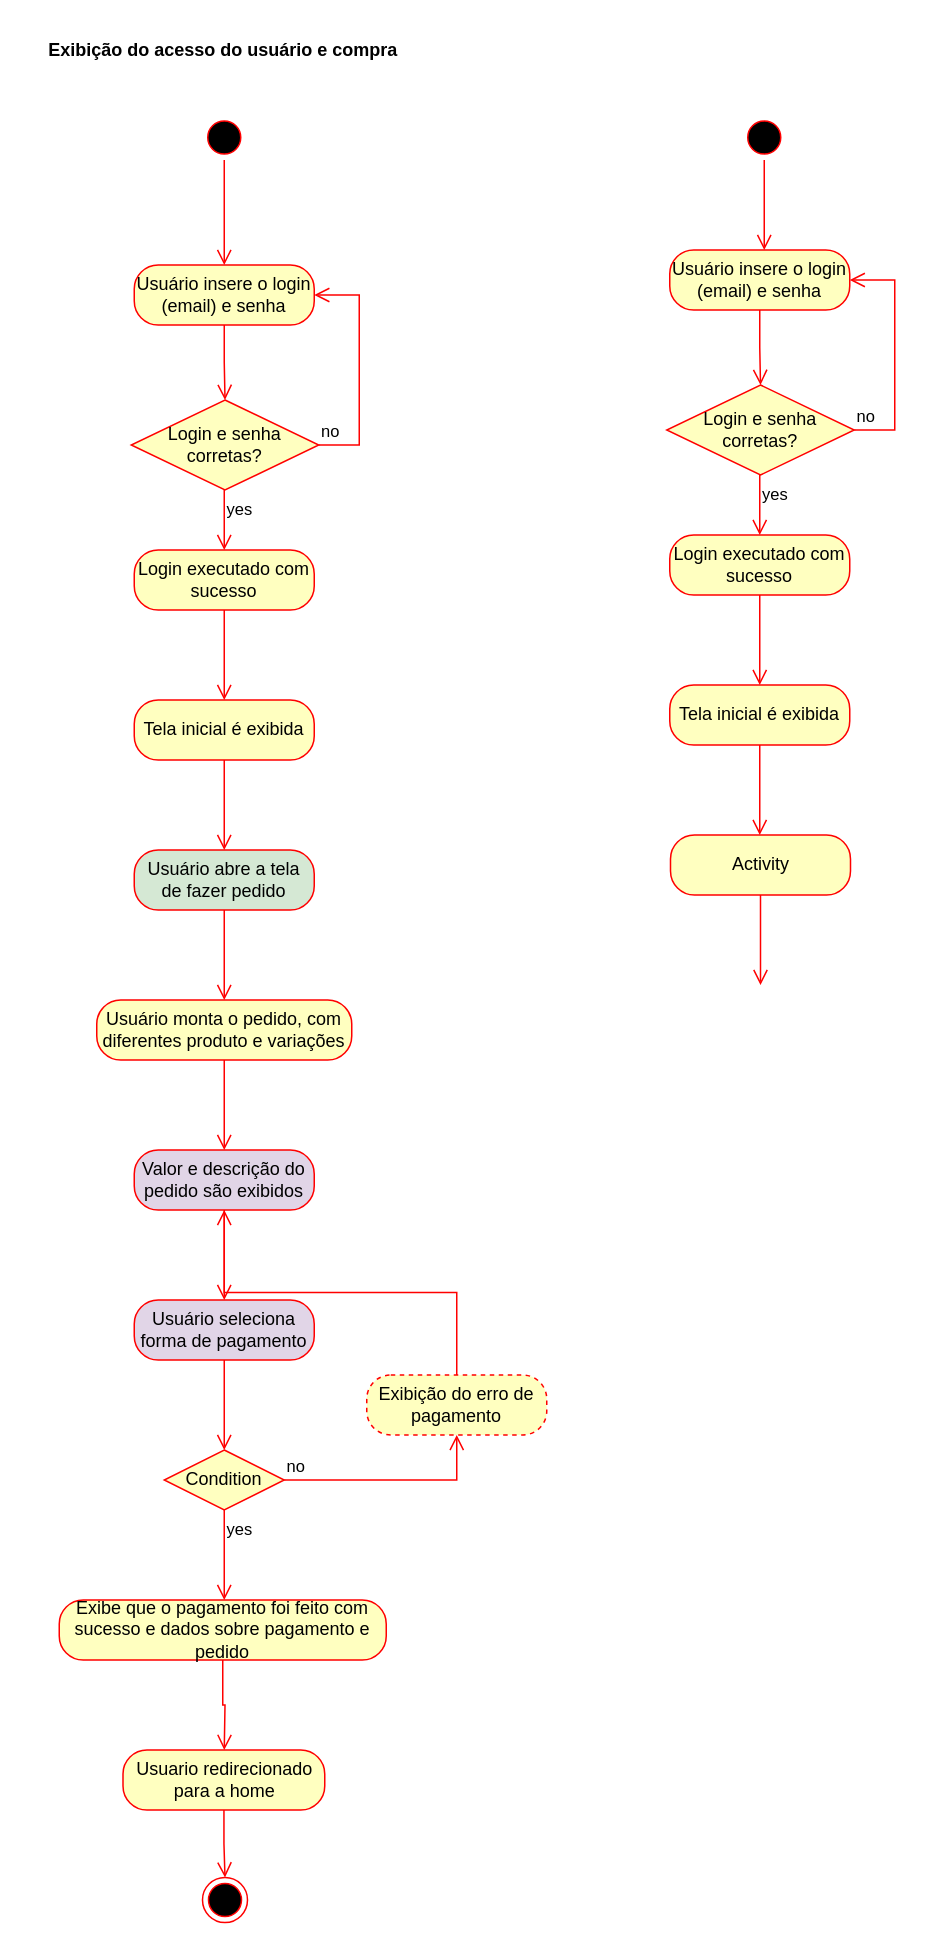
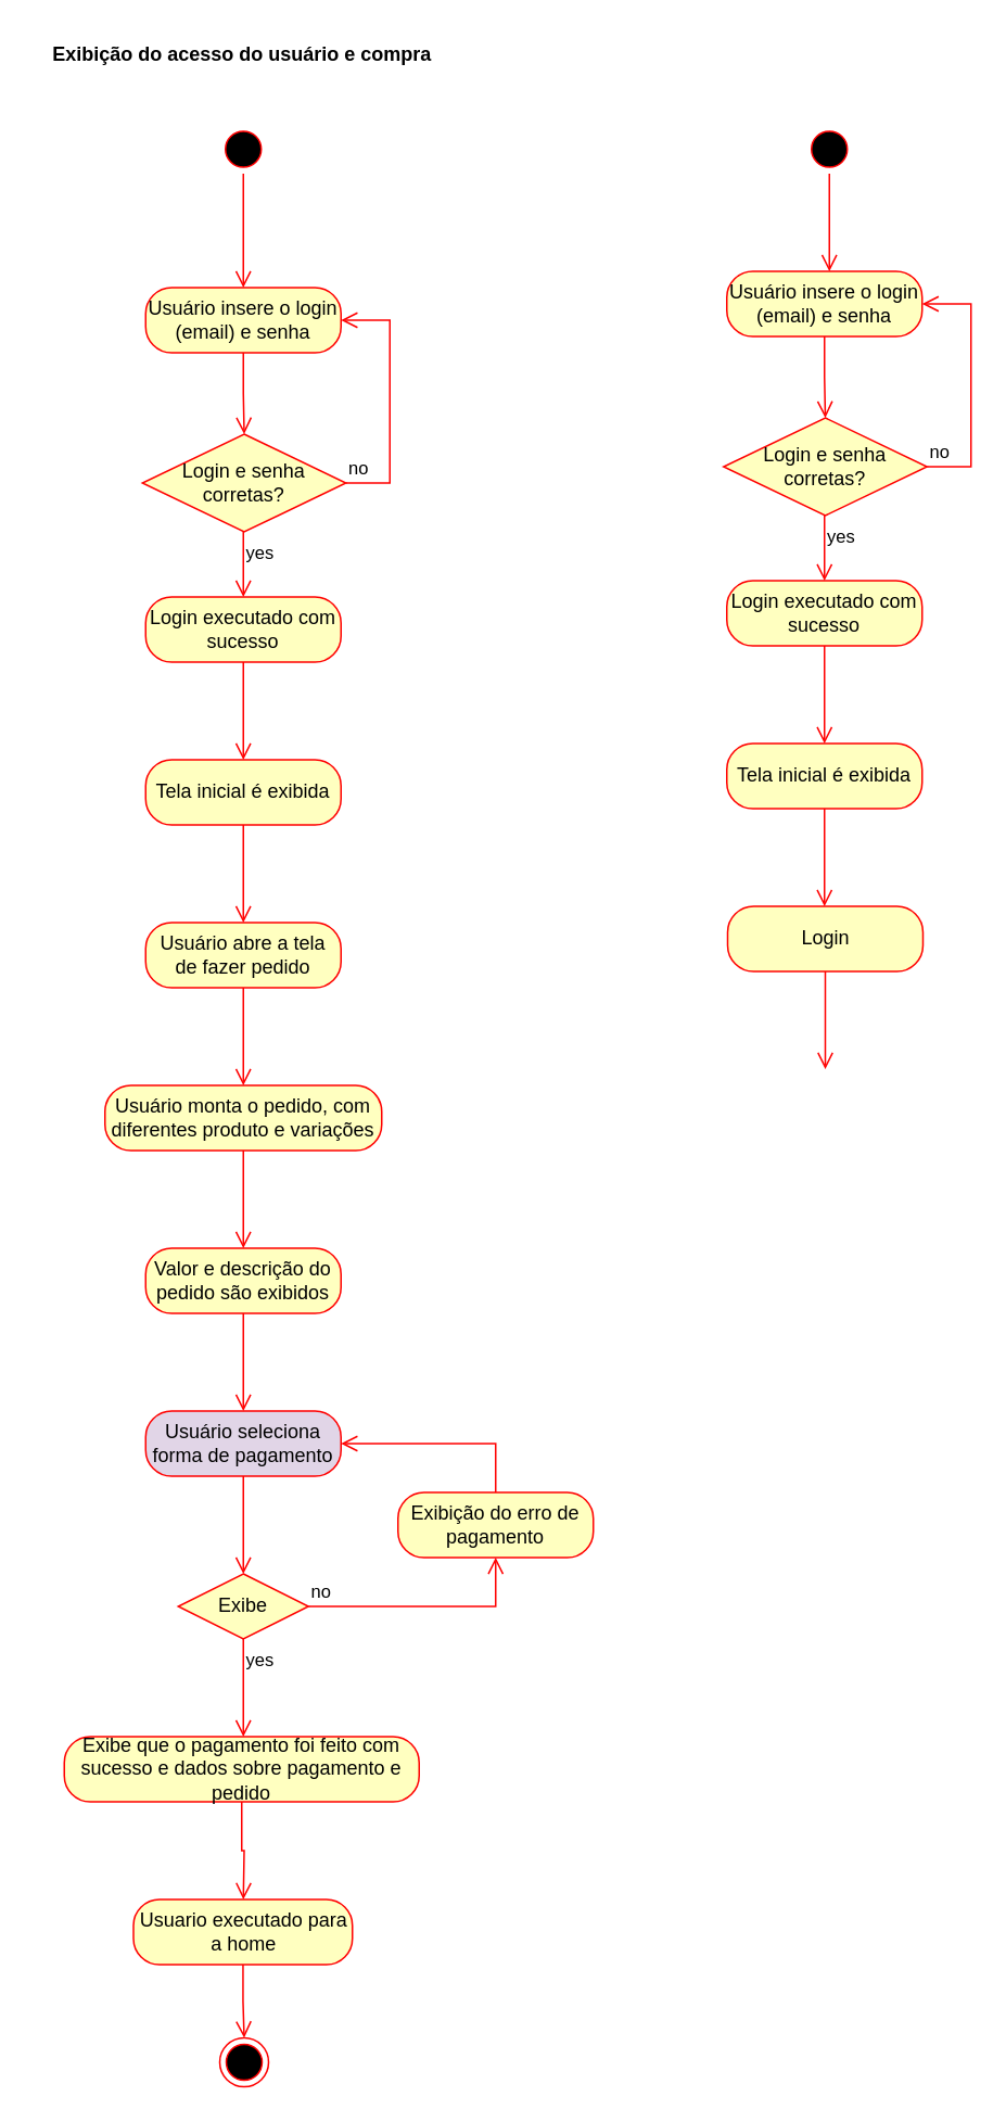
  <mxCell id="0" />
  <mxCell id="1" parent="0" />
  <mxCell id="2" value="" style="ellipse;html=1;shape=startState;fillColor=#000000;strokeColor=#ff0000;" vertex="1" parent="1"><mxGeometry x="134" y="76" width="30" height="30" as="geometry" /></mxCell>
  <mxCell id="3" value="" style="edgeStyle=orthogonalEdgeStyle;html=1;verticalAlign=bottom;endArrow=open;endSize=8;strokeColor=#ff0000;rounded=0;entryX=0.5;entryY=0;entryDx=0;entryDy=0;" edge="1" source="2" parent="1" target="4"><mxGeometry relative="1" as="geometry"><mxPoint x="149" y="166" as="targetPoint" /></mxGeometry></mxCell>
  <mxCell id="4" value="Usuário insere o login (email) e senha" style="rounded=1;whiteSpace=wrap;html=1;arcSize=40;fontColor=#000000;fillColor=#ffffc0;strokeColor=#ff0000;" vertex="1" parent="1"><mxGeometry x="89" y="176" width="120" height="40" as="geometry" /></mxCell>
  <mxCell id="5" value="" style="edgeStyle=orthogonalEdgeStyle;html=1;verticalAlign=bottom;endArrow=open;endSize=8;strokeColor=#ff0000;rounded=0;entryX=0.5;entryY=0;entryDx=0;entryDy=0;" edge="1" source="4" parent="1" target="6"><mxGeometry relative="1" as="geometry"><mxPoint x="149" y="256" as="targetPoint" /></mxGeometry></mxCell>
  <mxCell id="6" value="Login e senha corretas?" style="rhombus;whiteSpace=wrap;html=1;fontColor=#000000;fillColor=#ffffc0;strokeColor=#ff0000;" vertex="1" parent="1"><mxGeometry x="87" y="266" width="125" height="60" as="geometry" /></mxCell>
  <mxCell id="7" value="no" style="edgeStyle=orthogonalEdgeStyle;html=1;align=left;verticalAlign=bottom;endArrow=open;endSize=8;strokeColor=#ff0000;rounded=0;entryX=1;entryY=0.5;entryDx=0;entryDy=0;exitX=1;exitY=0.5;exitDx=0;exitDy=0;" edge="1" source="6" parent="1" target="4"><mxGeometry x="-1" relative="1" as="geometry"><mxPoint x="289" y="286" as="targetPoint" /><Array as="points"><mxPoint x="239" y="296" /><mxPoint x="239" y="196" /></Array></mxGeometry></mxCell>
  <mxCell id="8" value="yes" style="edgeStyle=orthogonalEdgeStyle;html=1;align=left;verticalAlign=top;endArrow=open;endSize=8;strokeColor=#ff0000;rounded=0;" edge="1" source="6" parent="1"><mxGeometry x="-1" relative="1" as="geometry"><mxPoint x="149" y="366" as="targetPoint" /></mxGeometry></mxCell>
  <mxCell id="9" value="Login executado com sucesso" style="rounded=1;whiteSpace=wrap;html=1;arcSize=40;fontColor=#000000;fillColor=#ffffc0;strokeColor=#ff0000;" vertex="1" parent="1"><mxGeometry x="89" y="366" width="120" height="40" as="geometry" /></mxCell>
  <mxCell id="10" value="" style="edgeStyle=orthogonalEdgeStyle;html=1;verticalAlign=bottom;endArrow=open;endSize=8;strokeColor=#ff0000;rounded=0;" edge="1" source="9" parent="1"><mxGeometry relative="1" as="geometry"><mxPoint x="149" y="466" as="targetPoint" /></mxGeometry></mxCell>
  <mxCell id="11" value="Tela inicial é exibida" style="rounded=1;whiteSpace=wrap;html=1;arcSize=40;fontColor=#000000;fillColor=#ffffc0;strokeColor=#ff0000;" vertex="1" parent="1"><mxGeometry x="89" y="466" width="120" height="40" as="geometry" /></mxCell>
  <mxCell id="12" value="" style="edgeStyle=orthogonalEdgeStyle;html=1;verticalAlign=bottom;endArrow=open;endSize=8;strokeColor=#ff0000;rounded=0;" edge="1" source="11" parent="1"><mxGeometry relative="1" as="geometry"><mxPoint x="149" y="566" as="targetPoint" /></mxGeometry></mxCell>
- <mxCell id="13" value="Usuário abre a tela de fazer pedido" style="rounded=1;whiteSpace=wrap;html=1;arcSize=40;fontColor=#000000;fillColor=#d5e8d4;strokeColor=#ff0000;" vertex="1" parent="1"><mxGeometry x="89" y="566" width="120" height="40" as="geometry" /></mxCell>
+ <mxCell id="13" value="Usuário abre a tela de fazer pedido" style="rounded=1;whiteSpace=wrap;html=1;arcSize=40;fontColor=#000000;fillColor=#ffffc0;strokeColor=#ff0000;" vertex="1" parent="1"><mxGeometry x="89" y="566" width="120" height="40" as="geometry" /></mxCell>
  <mxCell id="14" value="" style="edgeStyle=orthogonalEdgeStyle;html=1;verticalAlign=bottom;endArrow=open;endSize=8;strokeColor=#ff0000;rounded=0;" edge="1" source="13" parent="1"><mxGeometry relative="1" as="geometry"><mxPoint x="149" y="666" as="targetPoint" /></mxGeometry></mxCell>
  <mxCell id="15" value="Usuário monta o pedido, com diferentes produto e variações" style="rounded=1;whiteSpace=wrap;html=1;arcSize=40;fontColor=#000000;fillColor=#ffffc0;strokeColor=#ff0000;" vertex="1" parent="1"><mxGeometry x="64" y="666" width="170" height="40" as="geometry" /></mxCell>
  <mxCell id="16" value="" style="edgeStyle=orthogonalEdgeStyle;html=1;verticalAlign=bottom;endArrow=open;endSize=8;strokeColor=#ff0000;rounded=0;" edge="1" source="15" parent="1"><mxGeometry relative="1" as="geometry"><mxPoint x="149" y="766" as="targetPoint" /></mxGeometry></mxCell>
- <mxCell id="17" value="Valor e descrição do pedido são exibidos" style="rounded=1;whiteSpace=wrap;html=1;arcSize=40;fontColor=#000000;fillColor=#e1d5e7;strokeColor=#ff0000;" vertex="1" parent="1"><mxGeometry x="89" y="766" width="120" height="40" as="geometry" /></mxCell>
+ <mxCell id="17" value="Valor e descrição do pedido são exibidos" style="rounded=1;whiteSpace=wrap;html=1;arcSize=40;fontColor=#000000;fillColor=#ffffc0;strokeColor=#ff0000;" vertex="1" parent="1"><mxGeometry x="89" y="766" width="120" height="40" as="geometry" /></mxCell>
  <mxCell id="18" value="" style="edgeStyle=orthogonalEdgeStyle;html=1;verticalAlign=bottom;endArrow=open;endSize=8;strokeColor=#ff0000;rounded=0;" edge="1" source="17" parent="1"><mxGeometry relative="1" as="geometry"><mxPoint x="149" y="866" as="targetPoint" /></mxGeometry></mxCell>
  <mxCell id="19" value="Usuário seleciona forma de pagamento" style="rounded=1;whiteSpace=wrap;html=1;arcSize=40;fontColor=#000000;fillColor=#e1d5e7;strokeColor=#ff0000;" vertex="1" parent="1"><mxGeometry x="89" y="866" width="120" height="40" as="geometry" /></mxCell>
  <mxCell id="20" value="" style="edgeStyle=orthogonalEdgeStyle;html=1;verticalAlign=bottom;endArrow=open;endSize=8;strokeColor=#ff0000;rounded=0;" edge="1" source="19" parent="1"><mxGeometry relative="1" as="geometry"><mxPoint x="149" y="966" as="targetPoint" /></mxGeometry></mxCell>
- <mxCell id="21" value="Condition" style="rhombus;whiteSpace=wrap;html=1;fontColor=#000000;fillColor=#ffffc0;strokeColor=#ff0000;" vertex="1" parent="1"><mxGeometry x="109" y="966" width="80" height="40" as="geometry" /></mxCell>
+ <mxCell id="21" value="Exibe" style="rhombus;whiteSpace=wrap;html=1;fontColor=#000000;fillColor=#ffffc0;strokeColor=#ff0000;" vertex="1" parent="1"><mxGeometry x="109" y="966" width="80" height="40" as="geometry" /></mxCell>
  <mxCell id="22" value="no" style="edgeStyle=orthogonalEdgeStyle;html=1;align=left;verticalAlign=bottom;endArrow=open;endSize=8;strokeColor=#ff0000;rounded=0;" edge="1" source="21" parent="1" target="24"><mxGeometry x="-1" relative="1" as="geometry"><mxPoint x="284" y="986" as="targetPoint" /><Array as="points"><mxPoint x="304" y="986" /></Array></mxGeometry></mxCell>
  <mxCell id="23" value="yes" style="edgeStyle=orthogonalEdgeStyle;html=1;align=left;verticalAlign=top;endArrow=open;endSize=8;strokeColor=#ff0000;rounded=0;" edge="1" source="21" parent="1"><mxGeometry x="-1" relative="1" as="geometry"><mxPoint x="149" y="1066" as="targetPoint" /></mxGeometry></mxCell>
- <mxCell id="24" value="Exibição do erro de pagamento" style="rounded=1;whiteSpace=wrap;html=1;arcSize=40;fontColor=#000000;fillColor=#ffffc0;strokeColor=#ff0000;dashed=1;" vertex="1" parent="1"><mxGeometry x="244" y="916" width="120" height="40" as="geometry" /></mxCell>
- <mxCell id="25" value="" style="edgeStyle=orthogonalEdgeStyle;html=1;verticalAlign=bottom;endArrow=open;endSize=8;strokeColor=#ff0000;rounded=0;exitX=0.5;exitY=0;exitDx=0;exitDy=0;" edge="1" parent="1" source="24" target="17"><mxGeometry relative="1" as="geometry"><mxPoint x="159" y="976" as="targetPoint" /><mxPoint x="159" y="916" as="sourcePoint" /></mxGeometry></mxCell>
+ <mxCell id="24" value="Exibição do erro de pagamento" style="rounded=1;whiteSpace=wrap;html=1;arcSize=40;fontColor=#000000;fillColor=#ffffc0;strokeColor=#ff0000;" vertex="1" parent="1"><mxGeometry x="244" y="916" width="120" height="40" as="geometry" /></mxCell>
+ <mxCell id="25" value="" style="edgeStyle=orthogonalEdgeStyle;html=1;verticalAlign=bottom;endArrow=open;endSize=8;strokeColor=#ff0000;rounded=0;exitX=0.5;exitY=0;exitDx=0;exitDy=0;entryX=1;entryY=0.5;entryDx=0;entryDy=0;" edge="1" parent="1" source="24" target="19"><mxGeometry relative="1" as="geometry"><mxPoint x="159" y="976" as="targetPoint" /><mxPoint x="159" y="916" as="sourcePoint" /></mxGeometry></mxCell>
  <mxCell id="26" value="Exibe que o pagamento foi feito com sucesso e dados sobre pagamento e pedido" style="rounded=1;whiteSpace=wrap;html=1;arcSize=40;fontColor=#000000;fillColor=#ffffc0;strokeColor=#ff0000;" vertex="1" parent="1"><mxGeometry x="39" y="1066" width="218" height="40" as="geometry" /></mxCell>
  <mxCell id="27" value="" style="edgeStyle=orthogonalEdgeStyle;html=1;verticalAlign=bottom;endArrow=open;endSize=8;strokeColor=#ff0000;rounded=0;" edge="1" source="26" parent="1"><mxGeometry relative="1" as="geometry"><mxPoint x="149" y="1166" as="targetPoint" /></mxGeometry></mxCell>
- <mxCell id="28" value="Usuario redirecionado para a home" style="rounded=1;whiteSpace=wrap;html=1;arcSize=40;fontColor=#000000;fillColor=#ffffc0;strokeColor=#ff0000;" vertex="1" parent="1"><mxGeometry x="81.5" y="1166" width="134.5" height="40" as="geometry" /></mxCell>
+ <mxCell id="28" value="Usuario executado para a home" style="rounded=1;whiteSpace=wrap;html=1;arcSize=40;fontColor=#000000;fillColor=#ffffc0;strokeColor=#ff0000;" vertex="1" parent="1"><mxGeometry x="81.5" y="1166" width="134.5" height="40" as="geometry" /></mxCell>
  <mxCell id="29" value="" style="edgeStyle=orthogonalEdgeStyle;html=1;verticalAlign=bottom;endArrow=open;endSize=8;strokeColor=#ff0000;rounded=0;" edge="1" source="28" parent="1" target="30"><mxGeometry relative="1" as="geometry"><mxPoint x="149.5" y="1266" as="targetPoint" /></mxGeometry></mxCell>
  <mxCell id="30" value="" style="ellipse;html=1;shape=endState;fillColor=#000000;strokeColor=#ff0000;" vertex="1" parent="1"><mxGeometry x="134.5" y="1251" width="30" height="30" as="geometry" /></mxCell>
  <mxCell id="31" value="" style="ellipse;html=1;shape=startState;fillColor=#000000;strokeColor=#ff0000;" vertex="1" parent="1"><mxGeometry x="494" y="76" width="30" height="30" as="geometry" /></mxCell>
  <mxCell id="32" value="" style="edgeStyle=orthogonalEdgeStyle;html=1;verticalAlign=bottom;endArrow=open;endSize=8;strokeColor=#ff0000;rounded=0;" edge="1" source="31" parent="1"><mxGeometry relative="1" as="geometry"><mxPoint x="509" y="166" as="targetPoint" /></mxGeometry></mxCell>
  <mxCell id="33" value="Exibição do acesso do usuário e compra" style="text;align=center;fontStyle=1;verticalAlign=middle;spacingLeft=3;spacingRight=3;strokeColor=none;rotatable=0;points=[[0,0.5],[1,0.5]];portConstraint=eastwest;html=1;" vertex="1" parent="1"><mxGeometry x="20.75" y="20" width="254.5" height="26" as="geometry" /></mxCell>
  <mxCell id="34" value="Usuário insere o login (email) e senha" style="rounded=1;whiteSpace=wrap;html=1;arcSize=40;fontColor=#000000;fillColor=#ffffc0;strokeColor=#ff0000;" vertex="1" parent="1"><mxGeometry x="446" y="166" width="120" height="40" as="geometry" /></mxCell>
  <mxCell id="35" value="" style="edgeStyle=orthogonalEdgeStyle;html=1;verticalAlign=bottom;endArrow=open;endSize=8;strokeColor=#ff0000;rounded=0;entryX=0.5;entryY=0;entryDx=0;entryDy=0;" edge="1" parent="1" source="34" target="36"><mxGeometry relative="1" as="geometry"><mxPoint x="506" y="246" as="targetPoint" /></mxGeometry></mxCell>
  <mxCell id="36" value="Login e senha corretas?" style="rhombus;whiteSpace=wrap;html=1;fontColor=#000000;fillColor=#ffffc0;strokeColor=#ff0000;" vertex="1" parent="1"><mxGeometry x="444" y="256" width="125" height="60" as="geometry" /></mxCell>
  <mxCell id="37" value="no" style="edgeStyle=orthogonalEdgeStyle;html=1;align=left;verticalAlign=bottom;endArrow=open;endSize=8;strokeColor=#ff0000;rounded=0;entryX=1;entryY=0.5;entryDx=0;entryDy=0;exitX=1;exitY=0.5;exitDx=0;exitDy=0;" edge="1" parent="1" source="36" target="34"><mxGeometry x="-1" relative="1" as="geometry"><mxPoint x="646" y="276" as="targetPoint" /><Array as="points"><mxPoint x="596" y="286" /><mxPoint x="596" y="186" /></Array></mxGeometry></mxCell>
  <mxCell id="38" value="yes" style="edgeStyle=orthogonalEdgeStyle;html=1;align=left;verticalAlign=top;endArrow=open;endSize=8;strokeColor=#ff0000;rounded=0;" edge="1" parent="1" source="36"><mxGeometry x="-1" relative="1" as="geometry"><mxPoint x="506" y="356" as="targetPoint" /></mxGeometry></mxCell>
  <mxCell id="39" value="Login executado com sucesso" style="rounded=1;whiteSpace=wrap;html=1;arcSize=40;fontColor=#000000;fillColor=#ffffc0;strokeColor=#ff0000;" vertex="1" parent="1"><mxGeometry x="446" y="356" width="120" height="40" as="geometry" /></mxCell>
  <mxCell id="40" value="" style="edgeStyle=orthogonalEdgeStyle;html=1;verticalAlign=bottom;endArrow=open;endSize=8;strokeColor=#ff0000;rounded=0;" edge="1" parent="1" source="39"><mxGeometry relative="1" as="geometry"><mxPoint x="506" y="456" as="targetPoint" /></mxGeometry></mxCell>
  <mxCell id="41" value="Tela inicial é exibida" style="rounded=1;whiteSpace=wrap;html=1;arcSize=40;fontColor=#000000;fillColor=#ffffc0;strokeColor=#ff0000;" vertex="1" parent="1"><mxGeometry x="446" y="456" width="120" height="40" as="geometry" /></mxCell>
  <mxCell id="42" value="" style="edgeStyle=orthogonalEdgeStyle;html=1;verticalAlign=bottom;endArrow=open;endSize=8;strokeColor=#ff0000;rounded=0;" edge="1" parent="1" source="41"><mxGeometry relative="1" as="geometry"><mxPoint x="506" y="556" as="targetPoint" /></mxGeometry></mxCell>
- <mxCell id="43" value="Activity" style="rounded=1;whiteSpace=wrap;html=1;arcSize=40;fontColor=#000000;fillColor=#ffffc0;strokeColor=#ff0000;" vertex="1" parent="1"><mxGeometry x="446.5" y="556" width="120" height="40" as="geometry" /></mxCell>
+ <mxCell id="43" value="Login" style="rounded=1;whiteSpace=wrap;html=1;arcSize=40;fontColor=#000000;fillColor=#ffffc0;strokeColor=#ff0000;" vertex="1" parent="1"><mxGeometry x="446.5" y="556" width="120" height="40" as="geometry" /></mxCell>
  <mxCell id="44" value="" style="edgeStyle=orthogonalEdgeStyle;html=1;verticalAlign=bottom;endArrow=open;endSize=8;strokeColor=#ff0000;rounded=0;" edge="1" source="43" parent="1"><mxGeometry relative="1" as="geometry"><mxPoint x="506.5" y="656" as="targetPoint" /></mxGeometry></mxCell>
